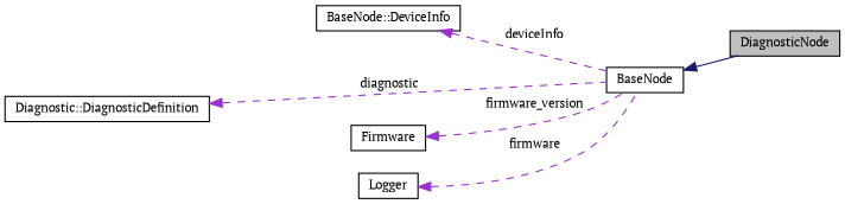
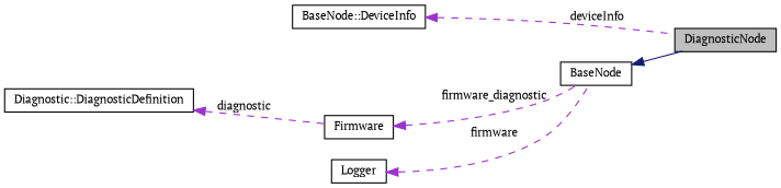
  digraph {
    fontname="PT Serif"
    rankdir=LR
    node [color=black fillcolor=white fontname="PT Serif" fontsize=10 shape=record style=filled]
    edge [color=darkorchid3 dir=back fontname="PT Serif" fontsize=10 labelfontname=Helvetica labelfontsize=10 style=dashed]
    n1 [fillcolor=grey75 fontcolor=black height=0.2 label=DiagnosticNode width=0.4]
    n2 [height=0.2 label=BaseNode width=0.4]
    n3 [height=0.2 label="BaseNode::DeviceInfo" width=0.4]
    n4 [height=0.2 label="Diagnostic::DiagnosticDefinition" width=0.4]
    n5 [height=0.2 label=Firmware width=0.4]
    n6 [height=0.2 label=Logger width=0.4]
    n2 -> n1 [color=midnightblue style=solid]
-   n3 -> n2 [label=" deviceInfo"]
-   n4 -> n2 [label=" diagnostic"]
-   n5 -> n2 [label=" firmware_version"]
+   n3 -> n1 [label=" deviceInfo"]
+   n4 -> n5 [label=" diagnostic"]
+   n5 -> n2 [label=" firmware_diagnostic"]
    n6 -> n2 [label=" firmware"]
  }
